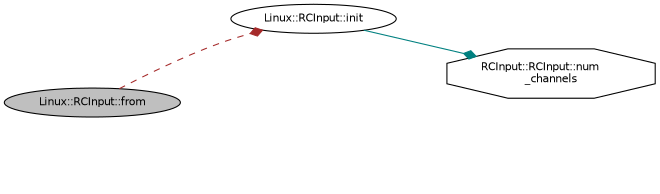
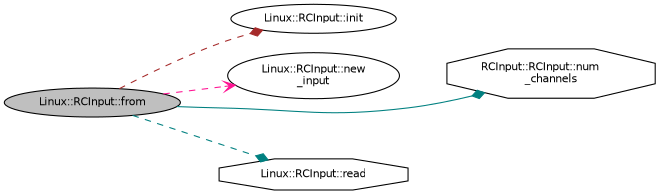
  digraph {
    rankdir=LR
    node [color=black fillcolor=white fontname=Helvetica fontsize=10 shape=ellipse style=filled]
    edge [arrowhead=diamond color=teal fontname=Helvetica fontsize=10 labelfontname=Helvetica labelfontsize=10 style=dashed]
    n1 [fillcolor=grey75 fontcolor=black height=0.2 label="Linux::RCInput::from" width=0.4]
    n2 [height=0.2 label="Linux::RCInput::init" width=0.4]
+   n3 [height=0.2 label="Linux::RCInput::new\l_input" width=0.4]
    n4 [height=0.2 label="RCInput::RCInput::num\l_channels" shape=octagon width=0.4]
+   n5 [height=0.2 label="Linux::RCInput::read" shape=octagon width=0.4]
    n1 -> n2 [color=brown]
-   n2 -> n4 [style=solid]
+   n1 -> n3 [arrowhead=vee color=deeppink]
+   n1 -> n4 [style=solid]
+   n1 -> n5
  }
